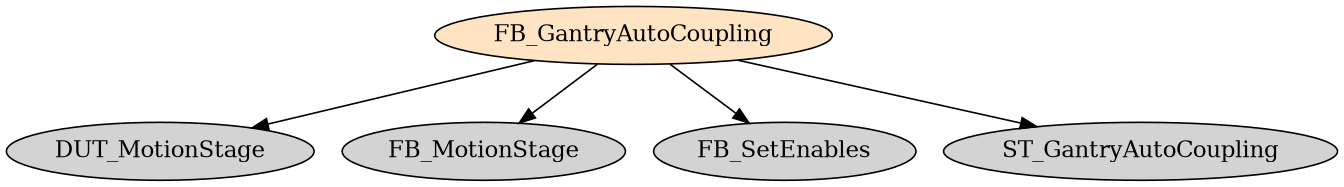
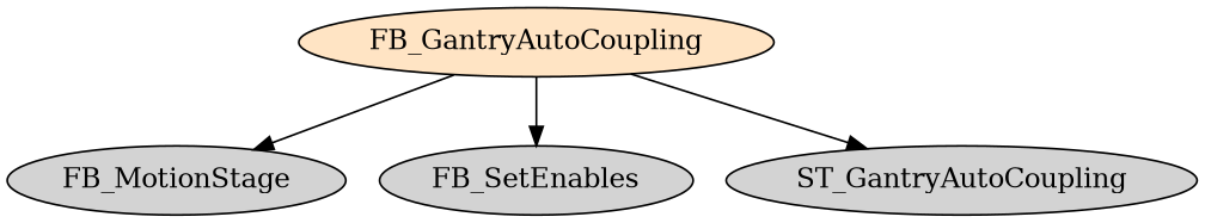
  digraph {
    node [style=filled]
    FB_GantryAutoCoupling [fillcolor=bisque]
-   DUT_MotionStage
    n3 [label=FB_MotionStage]
    FB_SetEnables
    n5 [label=ST_GantryAutoCoupling]
-   FB_GantryAutoCoupling -> DUT_MotionStage
    FB_GantryAutoCoupling -> n3
    FB_GantryAutoCoupling -> FB_SetEnables
    FB_GantryAutoCoupling -> n5
  }
